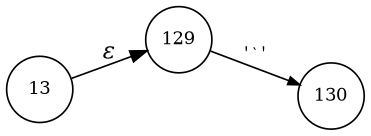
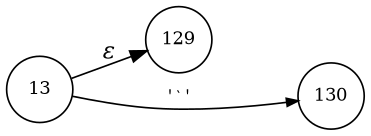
  digraph {
    rankdir=LR
    node [fixedsize=true fontsize=11 peripheries=1 shape=circle]
    n1 [label=129 width=.55]
    n2 [label=130 width=.55]
    n3 [label=13 width=.55]
-   n1 -> n2 [arrowhead=normal arrowsize=.7 fontname=Courier fontsize=11 label="'`'"]
+   n3 -> n2 [arrowhead=normal arrowsize=.7 fontname=Courier fontsize=11 label="'`'"]
    n3 -> n1 [fontname="Times-Italic" label="&epsilon;"]
  }
